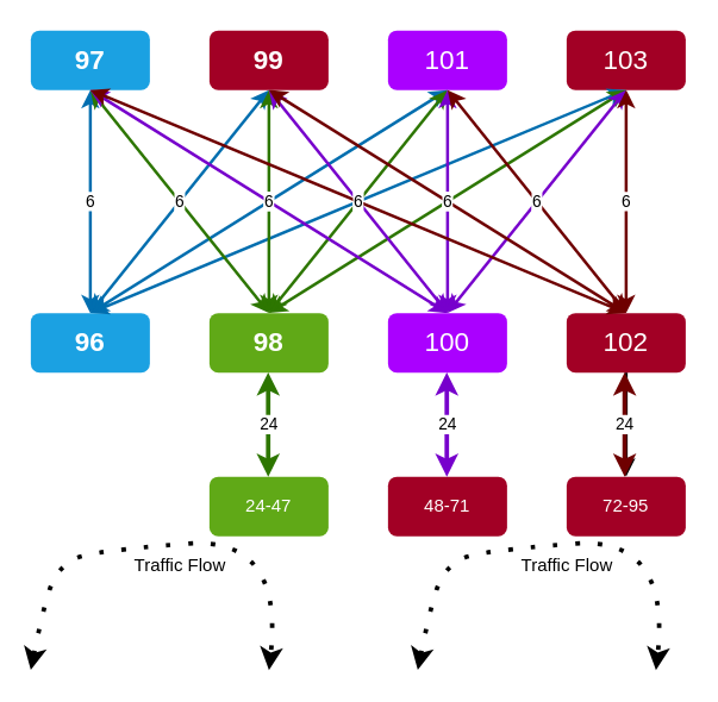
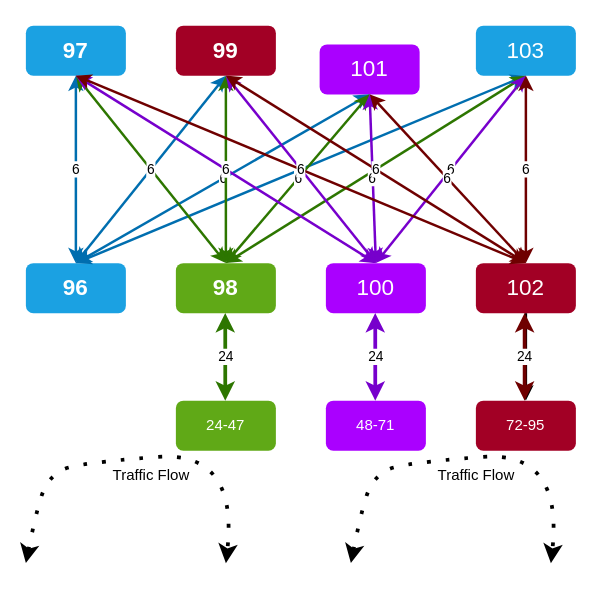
  <mxCell id="0" />
  <mxCell id="1" parent="0" />
  <mxCell id="2" value="24-47" style="rounded=1;whiteSpace=wrap;html=1;shadow=0;glass=0;fillColor=#60a917;strokeColor=none;fontColor=#ffffff;" parent="1" vertex="1"><mxGeometry x="140" y="320" width="80" height="40" as="geometry" /></mxCell>
- <mxCell id="3" value="48-71" style="rounded=1;whiteSpace=wrap;html=1;shadow=0;glass=0;fillColor=#a20025;strokeColor=none;fontColor=#ffffff;" parent="1" vertex="1"><mxGeometry x="260" y="320" width="80" height="40" as="geometry" /></mxCell>
+ <mxCell id="3" value="48-71" style="rounded=1;whiteSpace=wrap;html=1;shadow=0;glass=0;fillColor=#aa00ff;strokeColor=none;fontColor=#ffffff;" parent="1" vertex="1"><mxGeometry x="260" y="320" width="80" height="40" as="geometry" /></mxCell>
  <mxCell id="4" value="72-95" style="rounded=1;whiteSpace=wrap;html=1;shadow=0;glass=0;fillColor=#a20025;strokeColor=none;fontColor=#ffffff;" parent="1" vertex="1"><mxGeometry x="380" y="320" width="80" height="40" as="geometry" /></mxCell>
  <mxCell id="5" value="&lt;font style=&quot;font-size: 18px&quot;&gt;&lt;b&gt;96&lt;/b&gt;&lt;/font&gt;" style="rounded=1;whiteSpace=wrap;html=1;shadow=0;glass=0;fillColor=#1ba1e2;strokeColor=none;fontColor=#ffffff;" parent="1" vertex="1"><mxGeometry x="20" y="210" width="80" height="40" as="geometry" /></mxCell>
  <mxCell id="6" value="&lt;b&gt;&lt;font style=&quot;font-size: 18px&quot;&gt;98&lt;/font&gt;&lt;/b&gt;" style="rounded=1;whiteSpace=wrap;html=1;shadow=0;glass=0;fillColor=#60a917;strokeColor=none;fontColor=#ffffff;" parent="1" vertex="1"><mxGeometry x="140" y="210" width="80" height="40" as="geometry" /></mxCell>
  <mxCell id="7" value="&lt;font style=&quot;font-size: 18px&quot;&gt;100&lt;/font&gt;" style="rounded=1;whiteSpace=wrap;html=1;shadow=0;glass=0;fillColor=#aa00ff;strokeColor=none;fontColor=#ffffff;" parent="1" vertex="1"><mxGeometry x="260" y="210" width="80" height="40" as="geometry" /></mxCell>
  <mxCell id="8" value="" style="edgeStyle=orthogonalEdgeStyle;rounded=0;orthogonalLoop=1;jettySize=auto;html=1;strokeWidth=2;" parent="1" source="9" target="4" edge="1"><mxGeometry relative="1" as="geometry" /></mxCell>
  <mxCell id="9" value="&lt;font style=&quot;font-size: 18px&quot;&gt;102&lt;/font&gt;" style="rounded=1;whiteSpace=wrap;html=1;shadow=0;glass=0;fillColor=#a20025;strokeColor=none;fontColor=#ffffff;" parent="1" vertex="1"><mxGeometry x="380" y="210" width="80" height="40" as="geometry" /></mxCell>
  <mxCell id="10" value="&lt;span style=&quot;font-size: 18px&quot;&gt;&lt;b&gt;97&lt;/b&gt;&lt;/span&gt;" style="rounded=1;whiteSpace=wrap;html=1;shadow=0;glass=0;fillColor=#1ba1e2;strokeColor=none;fontColor=#ffffff;" parent="1" vertex="1"><mxGeometry x="20" y="20" width="80" height="40" as="geometry" /></mxCell>
  <mxCell id="11" value="&lt;b&gt;&lt;font style=&quot;font-size: 18px&quot;&gt;99&lt;/font&gt;&lt;/b&gt;" style="rounded=1;whiteSpace=wrap;html=1;shadow=0;glass=0;fillColor=#a20025;strokeColor=none;fontColor=#ffffff;" parent="1" vertex="1"><mxGeometry x="140" y="20" width="80" height="40" as="geometry" /></mxCell>
- <mxCell id="12" value="&lt;font style=&quot;font-size: 18px&quot;&gt;101&lt;/font&gt;" style="rounded=1;whiteSpace=wrap;html=1;shadow=0;glass=0;fillColor=#aa00ff;strokeColor=none;fontColor=#ffffff;" parent="1" vertex="1"><mxGeometry x="260" y="20" width="80" height="40" as="geometry" /></mxCell>
- <mxCell id="13" value="&lt;font style=&quot;font-size: 18px&quot;&gt;103&lt;/font&gt;" style="rounded=1;whiteSpace=wrap;html=1;shadow=0;glass=0;fillColor=#a20025;strokeColor=none;fontColor=#ffffff;" parent="1" vertex="1"><mxGeometry x="380" y="20" width="80" height="40" as="geometry" /></mxCell>
+ <mxCell id="12" value="&lt;font style=&quot;font-size: 18px&quot;&gt;101&lt;/font&gt;" style="rounded=1;whiteSpace=wrap;html=1;shadow=0;glass=0;fillColor=#aa00ff;strokeColor=none;fontColor=#ffffff;" parent="1" vertex="1"><mxGeometry x="255" y="35" width="80" height="40" as="geometry" /></mxCell>
+ <mxCell id="13" value="&lt;font style=&quot;font-size: 18px&quot;&gt;103&lt;/font&gt;" style="rounded=1;whiteSpace=wrap;html=1;shadow=0;glass=0;fillColor=#1ba1e2;strokeColor=none;fontColor=#ffffff;" parent="1" vertex="1"><mxGeometry x="380" y="20" width="80" height="40" as="geometry" /></mxCell>
  <mxCell id="14" value="24" style="endArrow=classic;startArrow=classic;html=1;shadow=0;strokeWidth=3;entryX=0.5;entryY=1;entryDx=0;entryDy=0;fillColor=#60a917;strokeColor=#2D7600;" parent="1" edge="1"><mxGeometry width="50" height="50" relative="1" as="geometry"><mxPoint x="179.5" y="320" as="sourcePoint" /><mxPoint x="179.5" y="250" as="targetPoint" /></mxGeometry></mxCell>
  <mxCell id="15" value="24" style="endArrow=classic;startArrow=classic;html=1;shadow=0;strokeWidth=3;entryX=0.5;entryY=1;entryDx=0;entryDy=0;fillColor=#aa00ff;strokeColor=#7700CC;" parent="1" edge="1"><mxGeometry width="50" height="50" relative="1" as="geometry"><mxPoint x="299.5" y="320" as="sourcePoint" /><mxPoint x="299.5" y="250" as="targetPoint" /></mxGeometry></mxCell>
  <mxCell id="16" value="24" style="endArrow=classic;startArrow=classic;html=1;shadow=0;strokeWidth=3;entryX=0.5;entryY=1;entryDx=0;entryDy=0;fillColor=#a20025;strokeColor=#6F0000;" parent="1" edge="1"><mxGeometry width="50" height="50" relative="1" as="geometry"><mxPoint x="419" y="320" as="sourcePoint" /><mxPoint x="419" y="250" as="targetPoint" /></mxGeometry></mxCell>
  <mxCell id="17" value="6" style="endArrow=classic;startArrow=classic;html=1;shadow=0;strokeWidth=2;entryX=0.5;entryY=1;entryDx=0;entryDy=0;fillColor=#1ba1e2;strokeColor=#006EAF;" parent="1" source="5" target="10" edge="1"><mxGeometry width="50" height="50" relative="1" as="geometry"><mxPoint x="-30" y="310" as="sourcePoint" /><mxPoint x="-30" y="240" as="targetPoint" /></mxGeometry></mxCell>
  <mxCell id="18" value="6" style="endArrow=classic;startArrow=classic;html=1;shadow=0;strokeWidth=2;entryX=0.5;entryY=1;entryDx=0;entryDy=0;fillColor=#1ba1e2;strokeColor=#006EAF;exitX=0.5;exitY=0;exitDx=0;exitDy=0;" parent="1" source="5" target="11" edge="1"><mxGeometry width="50" height="50" relative="1" as="geometry"><mxPoint x="130" y="210" as="sourcePoint" /><mxPoint x="130" y="60" as="targetPoint" /></mxGeometry></mxCell>
  <mxCell id="19" value="6" style="endArrow=classic;startArrow=classic;html=1;shadow=0;strokeWidth=2;entryX=0.5;entryY=1;entryDx=0;entryDy=0;fillColor=#1ba1e2;strokeColor=#006EAF;exitX=0.5;exitY=0;exitDx=0;exitDy=0;" parent="1" source="5" target="12" edge="1"><mxGeometry width="50" height="50" relative="1" as="geometry"><mxPoint x="110" y="230" as="sourcePoint" /><mxPoint x="230" y="80" as="targetPoint" /></mxGeometry></mxCell>
  <mxCell id="20" value="6" style="endArrow=classic;startArrow=classic;html=1;shadow=0;strokeWidth=2;entryX=0.5;entryY=1;entryDx=0;entryDy=0;fillColor=#1ba1e2;strokeColor=#006EAF;" parent="1" target="13" edge="1"><mxGeometry width="50" height="50" relative="1" as="geometry"><mxPoint x="60" y="210" as="sourcePoint" /><mxPoint x="340" y="80" as="targetPoint" /></mxGeometry></mxCell>
  <mxCell id="21" value="" style="curved=1;endArrow=classic;html=1;shadow=0;strokeWidth=3;startArrow=classic;startFill=1;dashed=1;dashPattern=1 4;" parent="1" edge="1"><mxGeometry width="50" height="50" relative="1" as="geometry"><mxPoint x="20" y="450" as="sourcePoint" /><mxPoint x="180" y="450" as="targetPoint" /><Array as="points"><mxPoint x="30" y="400" /><mxPoint x="40" y="380" /><mxPoint x="60" y="370" /><mxPoint x="190" y="360" /></Array></mxGeometry></mxCell>
  <mxCell id="22" value="Traffic Flow" style="text;html=1;resizable=0;points=[];align=center;verticalAlign=middle;labelBackgroundColor=#ffffff;" parent="21" vertex="1" connectable="0"><mxGeometry x="-0.381" relative="1" as="geometry"><mxPoint x="57.5" y="10" as="offset" /></mxGeometry></mxCell>
  <mxCell id="23" value="6" style="endArrow=classic;startArrow=classic;html=1;shadow=0;strokeWidth=2;entryX=0.5;entryY=1;entryDx=0;entryDy=0;fillColor=#60a917;strokeColor=#2D7600;exitX=0.5;exitY=0;exitDx=0;exitDy=0;" parent="1" source="6" target="11" edge="1"><mxGeometry width="50" height="50" relative="1" as="geometry"><mxPoint x="250" y="190" as="sourcePoint" /><mxPoint x="250" y="120" as="targetPoint" /></mxGeometry></mxCell>
  <mxCell id="24" value="6" style="endArrow=classic;startArrow=classic;html=1;shadow=0;strokeWidth=2;entryX=0.5;entryY=1;entryDx=0;entryDy=0;fillColor=#60a917;strokeColor=#2D7600;exitX=0.5;exitY=0;exitDx=0;exitDy=0;" parent="1" source="6" target="10" edge="1"><mxGeometry width="50" height="50" relative="1" as="geometry"><mxPoint x="260" y="220" as="sourcePoint" /><mxPoint x="260" y="70" as="targetPoint" /></mxGeometry></mxCell>
  <mxCell id="25" value="6" style="endArrow=classic;startArrow=classic;html=1;shadow=0;strokeWidth=2;entryX=0.5;entryY=1;entryDx=0;entryDy=0;fillColor=#60a917;strokeColor=#2D7600;exitX=0.5;exitY=0;exitDx=0;exitDy=0;" parent="1" source="6" target="12" edge="1"><mxGeometry width="50" height="50" relative="1" as="geometry"><mxPoint x="270" y="210" as="sourcePoint" /><mxPoint x="150" y="60" as="targetPoint" /></mxGeometry></mxCell>
  <mxCell id="26" value="6" style="endArrow=classic;startArrow=classic;html=1;shadow=0;strokeWidth=2;fillColor=#60a917;strokeColor=#2D7600;" parent="1" edge="1"><mxGeometry width="50" height="50" relative="1" as="geometry"><mxPoint x="180" y="210" as="sourcePoint" /><mxPoint x="420" y="60" as="targetPoint" /></mxGeometry></mxCell>
  <mxCell id="27" value="6" style="endArrow=classic;startArrow=classic;html=1;shadow=0;strokeWidth=2;entryX=0.5;entryY=1;entryDx=0;entryDy=0;fillColor=#aa00ff;strokeColor=#7700CC;exitX=0.5;exitY=0;exitDx=0;exitDy=0;" parent="1" source="7" target="12" edge="1"><mxGeometry width="50" height="50" relative="1" as="geometry"><mxPoint x="350" y="190" as="sourcePoint" /><mxPoint x="350" y="120" as="targetPoint" /></mxGeometry></mxCell>
  <mxCell id="28" value="6" style="endArrow=classic;startArrow=classic;html=1;shadow=0;strokeWidth=2;fillColor=#aa00ff;strokeColor=#7700CC;exitX=0.5;exitY=0;exitDx=0;exitDy=0;" parent="1" source="7" edge="1"><mxGeometry width="50" height="50" relative="1" as="geometry"><mxPoint x="350" y="210" as="sourcePoint" /><mxPoint x="60" y="60" as="targetPoint" /></mxGeometry></mxCell>
  <mxCell id="29" value="6" style="endArrow=classic;startArrow=classic;html=1;shadow=0;strokeWidth=2;fillColor=#aa00ff;strokeColor=#7700CC;exitX=0.5;exitY=0;exitDx=0;exitDy=0;" parent="1" source="7" edge="1"><mxGeometry width="50" height="50" relative="1" as="geometry"><mxPoint x="350" y="200" as="sourcePoint" /><mxPoint x="180" y="60" as="targetPoint" /></mxGeometry></mxCell>
  <mxCell id="30" value="6" style="endArrow=classic;startArrow=classic;html=1;shadow=0;strokeWidth=2;fillColor=#aa00ff;strokeColor=#7700CC;entryX=0.5;entryY=1;entryDx=0;entryDy=0;" parent="1" target="13" edge="1"><mxGeometry width="50" height="50" relative="1" as="geometry"><mxPoint x="300" y="210" as="sourcePoint" /><mxPoint x="310" y="50" as="targetPoint" /></mxGeometry></mxCell>
  <mxCell id="31" value="6" style="endArrow=classic;startArrow=classic;html=1;shadow=0;strokeWidth=2;fillColor=#a20025;strokeColor=#6F0000;" parent="1" target="13" edge="1"><mxGeometry width="50" height="50" relative="1" as="geometry"><mxPoint x="420" y="210" as="sourcePoint" /><mxPoint x="420" y="70" as="targetPoint" /></mxGeometry></mxCell>
  <mxCell id="32" value="6" style="endArrow=classic;startArrow=classic;html=1;shadow=0;strokeWidth=2;fillColor=#a20025;strokeColor=#6F0000;exitX=0.5;exitY=0;exitDx=0;exitDy=0;entryX=0.5;entryY=1;entryDx=0;entryDy=0;" parent="1" source="9" target="10" edge="1"><mxGeometry width="50" height="50" relative="1" as="geometry"><mxPoint x="480" y="200" as="sourcePoint" /><mxPoint x="480" y="50" as="targetPoint" /></mxGeometry></mxCell>
  <mxCell id="33" value="6" style="endArrow=classic;startArrow=classic;html=1;shadow=0;strokeWidth=2;entryX=0.5;entryY=1;entryDx=0;entryDy=0;fillColor=#a20025;strokeColor=#6F0000;exitX=0.5;exitY=0;exitDx=0;exitDy=0;" parent="1" source="9" target="11" edge="1"><mxGeometry width="50" height="50" relative="1" as="geometry"><mxPoint x="470" y="200" as="sourcePoint" /><mxPoint x="470" y="130" as="targetPoint" /></mxGeometry></mxCell>
  <mxCell id="34" value="6" style="endArrow=classic;startArrow=classic;html=1;shadow=0;strokeWidth=2;entryX=0.5;entryY=1;entryDx=0;entryDy=0;fillColor=#a20025;strokeColor=#6F0000;exitX=0.5;exitY=0;exitDx=0;exitDy=0;" parent="1" source="9" target="12" edge="1"><mxGeometry width="50" height="50" relative="1" as="geometry"><mxPoint x="500" y="180" as="sourcePoint" /><mxPoint x="500" y="110" as="targetPoint" /></mxGeometry></mxCell>
  <mxCell id="35" value="" style="curved=1;endArrow=classic;html=1;shadow=0;strokeWidth=3;startArrow=classic;startFill=1;dashed=1;dashPattern=1 4;" parent="1" edge="1"><mxGeometry width="50" height="50" relative="1" as="geometry"><mxPoint x="280" y="450" as="sourcePoint" /><mxPoint x="440" y="450" as="targetPoint" /><Array as="points"><mxPoint x="290" y="400" /><mxPoint x="300" y="380" /><mxPoint x="320" y="370" /><mxPoint x="450" y="360" /></Array></mxGeometry></mxCell>
  <mxCell id="36" value="Traffic Flow" style="text;html=1;resizable=0;points=[];align=center;verticalAlign=middle;labelBackgroundColor=#ffffff;" parent="35" vertex="1" connectable="0"><mxGeometry x="-0.381" relative="1" as="geometry"><mxPoint x="57.5" y="10" as="offset" /></mxGeometry></mxCell>
